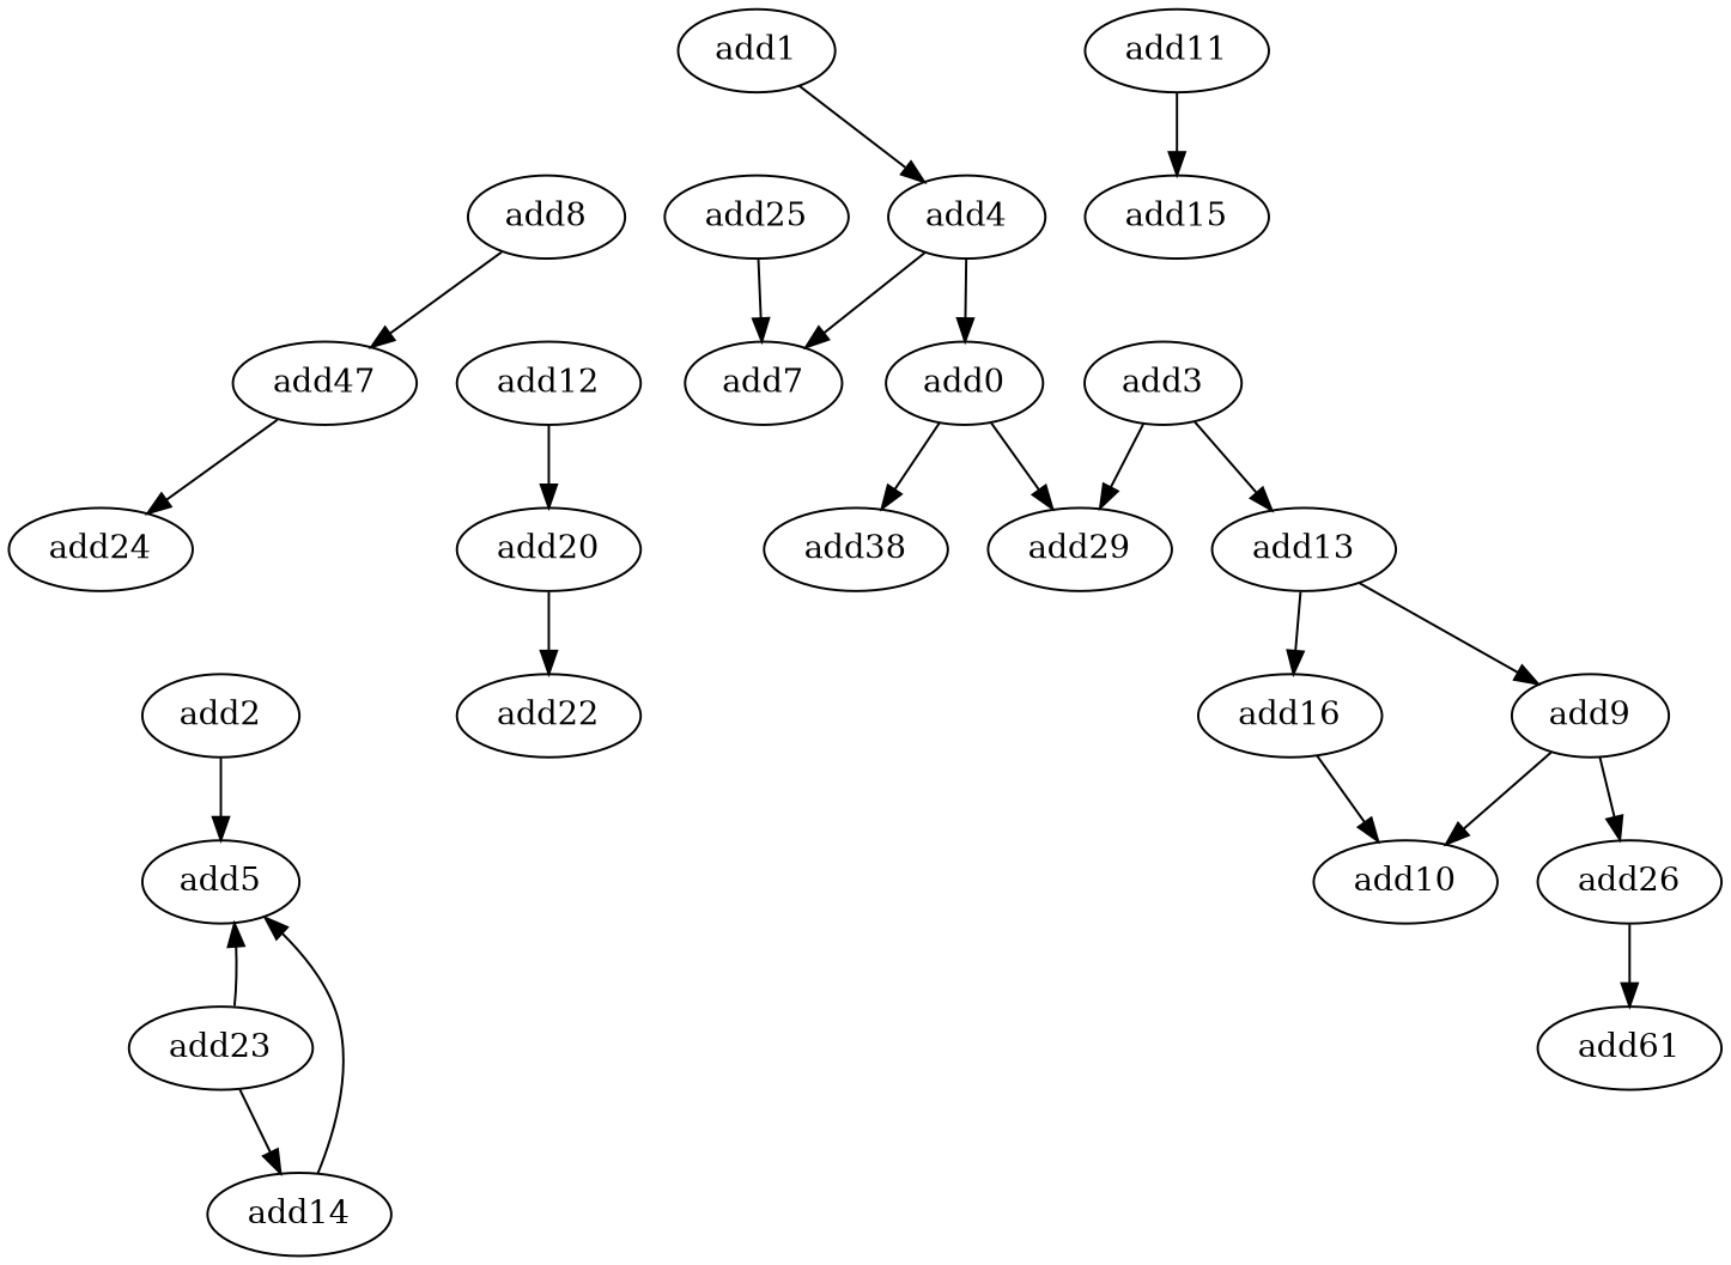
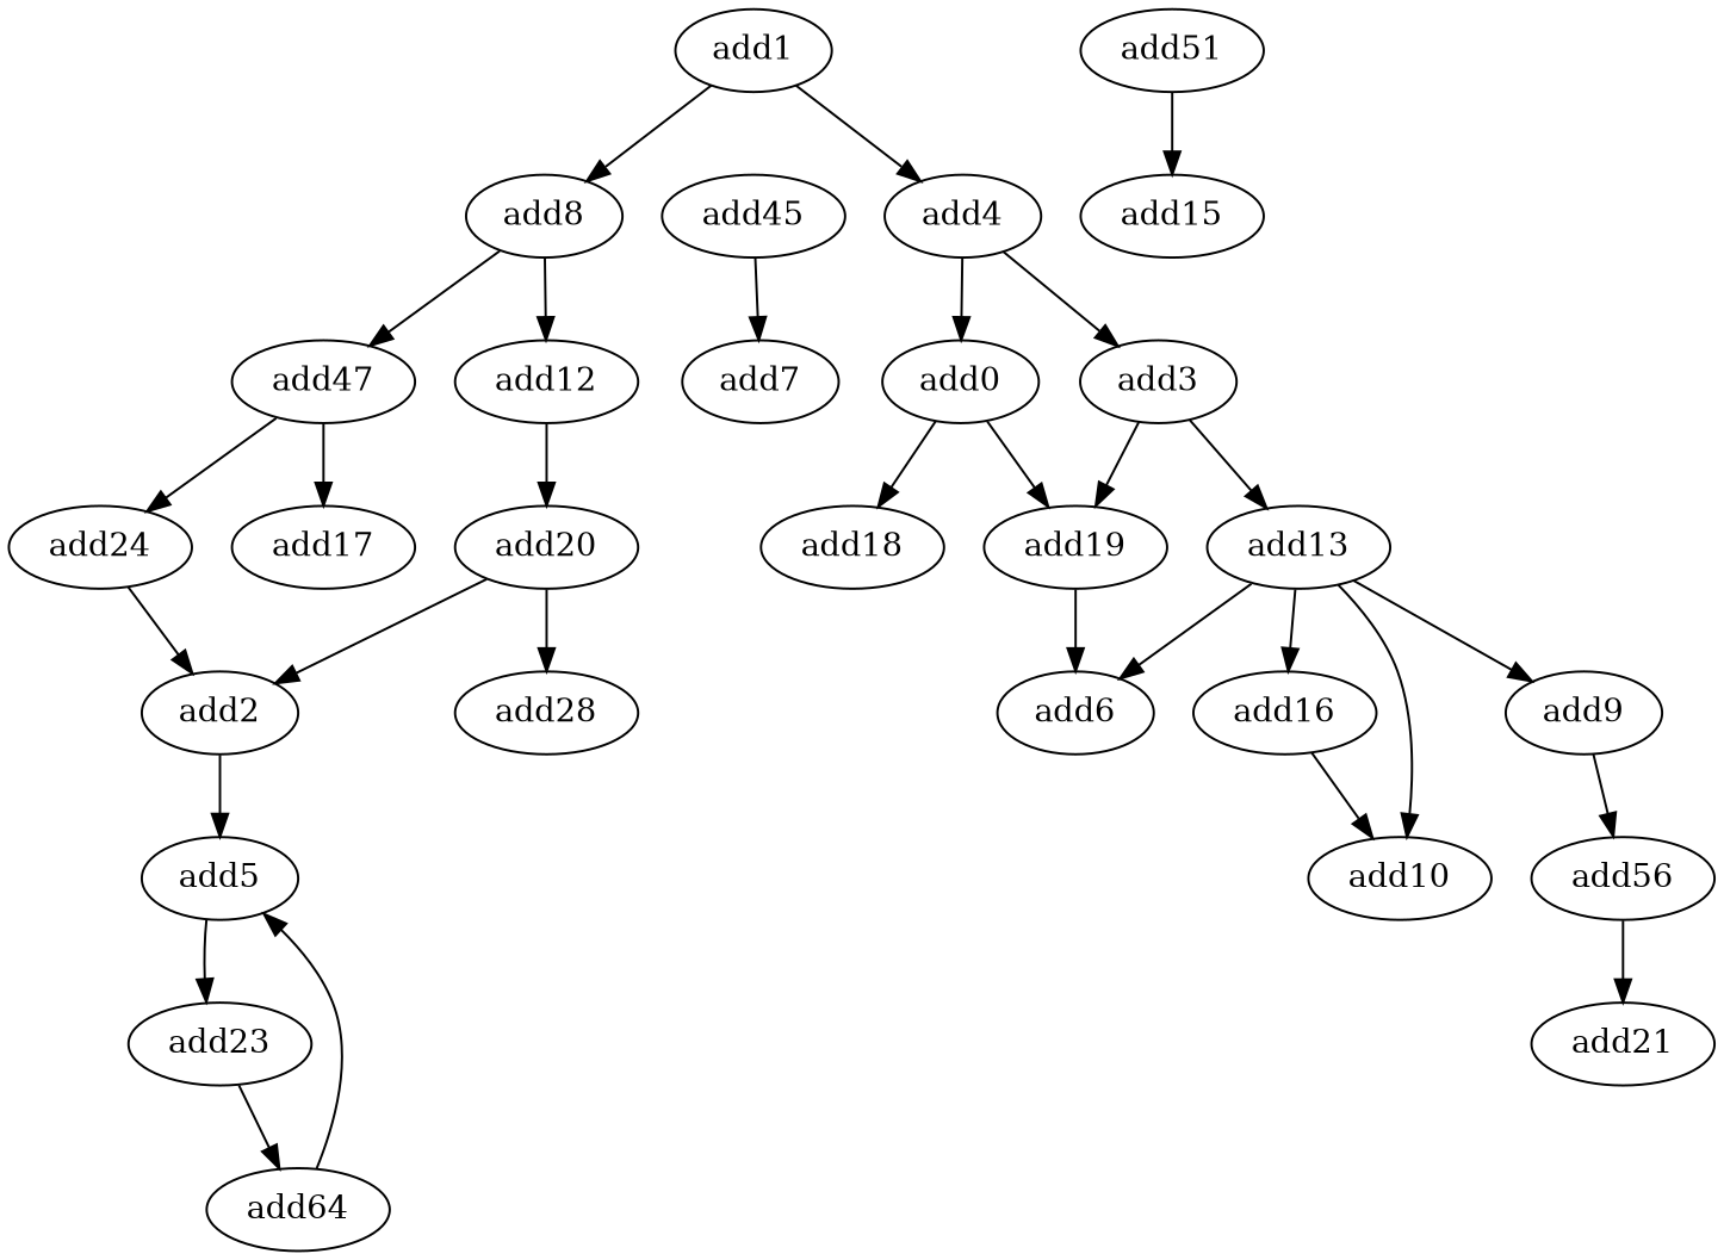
  strict digraph {
    node [opcode=add]
    n1 [label=add47]
    add8
    add12
    add24
+   add17
    add20
    add2
    add5
-   add19 [label=add29]
-   add25
+   add19
+   add6
+   add25 [label=add45]
    add7
-   add11
+   add11 [label=add51]
    add15
-   add14
+   add14 [label=add64]
    add23
-   add22
+   add22 [label=add28]
    add1
    add4
    add0
    add3
-   add18 [label=add38]
+   add18
    add13
    add16
    add9
    add10
-   add26
-   add21 [label=add61]
+   add26 [label=add56]
+   add21
    n1 -> add24
+   n1 -> add17
    add8 -> n1
+   add8 -> add12
    add12 -> add20
+   add24 -> add2
+   add20 -> add2
    add20 -> add22
    add2 -> add5
-   add23 -> add5
+   add5 -> add23
+   add19 -> add6
    add25 -> add7
    add11 -> add15
    add14 -> add5
    add23 -> add14
+   add1 -> add8
    add1 -> add4
    add4 -> add0
-   add4 -> add7
+   add4 -> add3
    add0 -> add19
    add0 -> add18
    add3 -> add19
    add3 -> add13
+   add13 -> add6
    add13 -> add16
    add13 -> add9
    add16 -> add10
-   add9 -> add10
+   add13 -> add10
    add9 -> add26
    add26 -> add21
  }
